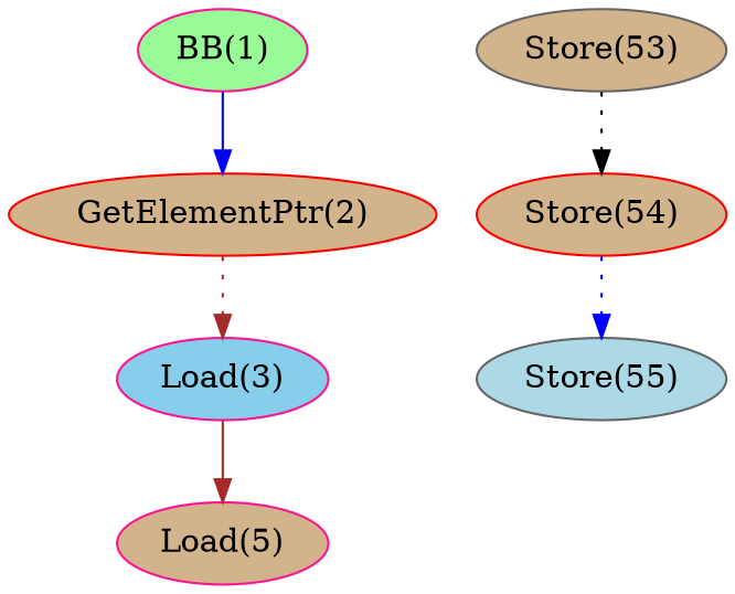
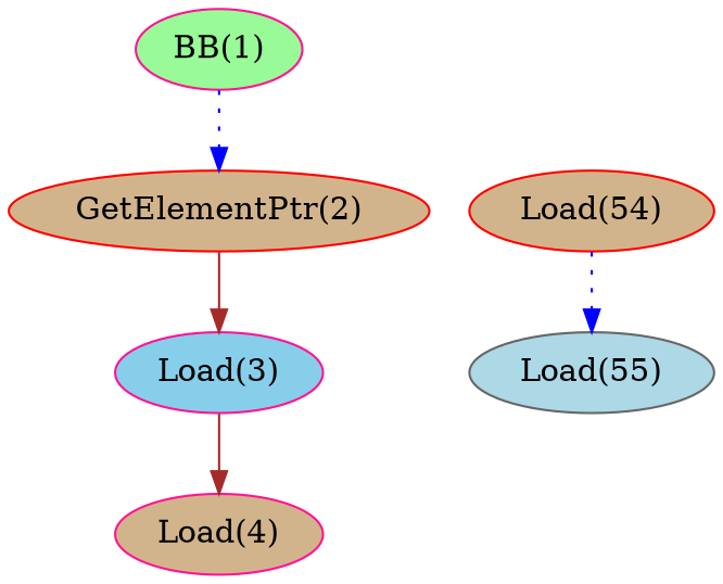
  digraph {
    node [color=deeppink fillcolor=tan opcode=Store style=filled]
    edge [color=blue style=dotted]
    n1 [fillcolor=palegreen ir=my___unk__1 label="BB(1)" opcode=BB]
    n2 [color=red ir="  %1 = getelementptr inbounds i8, i8* %vr.4, i64 %indvars.iv.in, !UID !1" label="GetElementPtr(2)" opcode=GetElementPtr]
    n3 [fillcolor=skyblue ir="  %2 = load i8, i8* %1, align 1, !UID !2" label="Load(3)" opcode=Load]
-   n4 [ir="  %2 = load i8, i8* %1, align 1, !UID !3" label="Load(5)"]
-   n5 [color=gray40 ir="  store float %46, float* %48, align 4, !UID !52" label="Store(53)"]
-   n6 [color=red ir="  %2 = load i8, i8* %1, align 1, !UID !54" label="Store(54)"]
-   n7 [color=gray40 fillcolor=lightblue ir="  store float %46, float* %48, align 4, !UID !LO !52" label="Store(55)"]
-   n1 -> n2 [style=solid]
-   n2 -> n3 [color=brown]
+   n4 [ir="  %2 = load i8, i8* %1, align 1, !UID !3" label="Load(4)"]
+   n6 [color=red ir="  %2 = load i8, i8* %1, align 1, !UID !54" label="Load(54)"]
+   n7 [color=gray40 fillcolor=lightblue ir="  store float %46, float* %48, align 4, !UID !LO !52" label="Load(55)"]
+   n1 -> n2
+   n2 -> n3 [color=brown style=""]
    n3 -> n4 [color=brown style=""]
-   n5 -> n6 [color=black]
    n6 -> n7
  }
